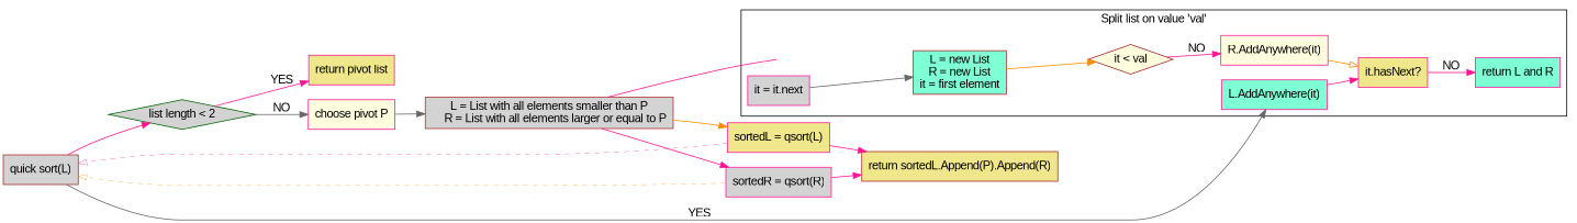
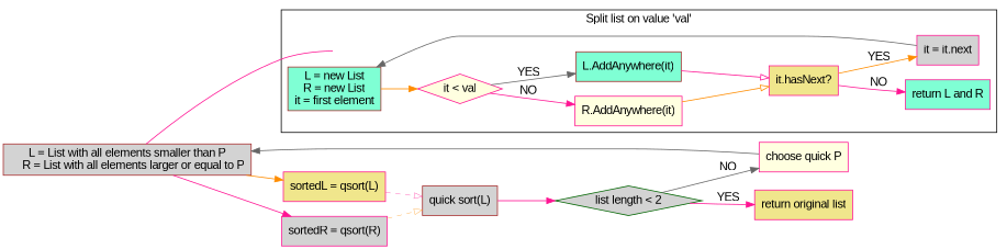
  digraph {
    compound=true
    fontname="Liberation Sans"
    rankdir=LR
    node [fontname="Liberation Sans" shape=box style=filled color=deeppink fillcolor=lightgrey]
    edge [color=deeppink fontname="Liberation Sans"]
    cluster1Connector [shape=point style=invis color="" fillcolor=""]
    n2 [color=brown fillcolor=aquamarine label="L = new List\nR = new List\nit = first element"]
-   n3 [color=brown fillcolor=lightyellow label="it < val" shape=diamond]
-   n4 [fillcolor=aquamarine label="L.AddAnywhere(it)"]
+   n3 [fillcolor=lightyellow label="it < val" shape=diamond]
+   n4 [color=brown fillcolor=aquamarine label="L.AddAnywhere(it)"]
    n5 [fillcolor=lightyellow label="R.AddAnywhere(it)"]
    n6 [fillcolor=khaki label="it.hasNext?"]
    n7 [label="it = it.next"]
    "return L and R" [fillcolor=aquamarine]
    n9 [color=brown label="quick sort(L)"]
    n10 [color=darkgreen label="list length < 2" shape=diamond]
-   "return original list" [fillcolor=khaki label="return pivot list"]
-   n12 [fillcolor=lightyellow label="choose pivot P"]
+   "return original list" [fillcolor=khaki]
+   n12 [fillcolor=lightyellow label="choose quick P"]
    n13 [color=brown label="L = List with all elements smaller than P\n    R = List with all elements larger or equal to P"]
    n14 [fillcolor=khaki label="sortedL = qsort(L)"]
    n15 [label="sortedR = qsort(R)"]
-   n16 [color=brown fillcolor=khaki label="return sortedL.Append(P).Append(R)"]
    subgraph cluster_1 {
      label="Split list on value 'val'"
      cluster1Connector
      n2
      n3
      n4
      n5
      n6
      n7
      "return L and R"
    }
    n2 -> n3 [color=darkorange]
-   n9 -> n4 [color=gray40 label=YES]
+   n3 -> n4 [color=gray40 label=YES]
    n3 -> n5 [label=NO]
-   n4 -> n6
+   n4 -> n6 [arrowhead=onormal]
    n5 -> n6 [arrowhead=onormal color=darkorange]
+   n6 -> n7 [color=darkorange label=YES]
    n6 -> "return L and R" [label=NO]
    n7 -> n2 [color=gray40]
    n9 -> n10
    n10 -> "return original list" [label=YES]
    n10 -> n12 [color=gray40 label=NO]
    n12 -> n13 [color=gray40]
    n13 -> cluster1Connector [arrowhead=none]
    n13 -> n14 [color=darkorange]
    n13 -> n15
    n14 -> n9 [arrowhead=onormal penwidth=0.4 style=dashed]
-   n14 -> n16
    n15 -> n9 [arrowhead=onormal color=darkorange penwidth=0.4 style=dashed]
-   n15 -> n16
  }
